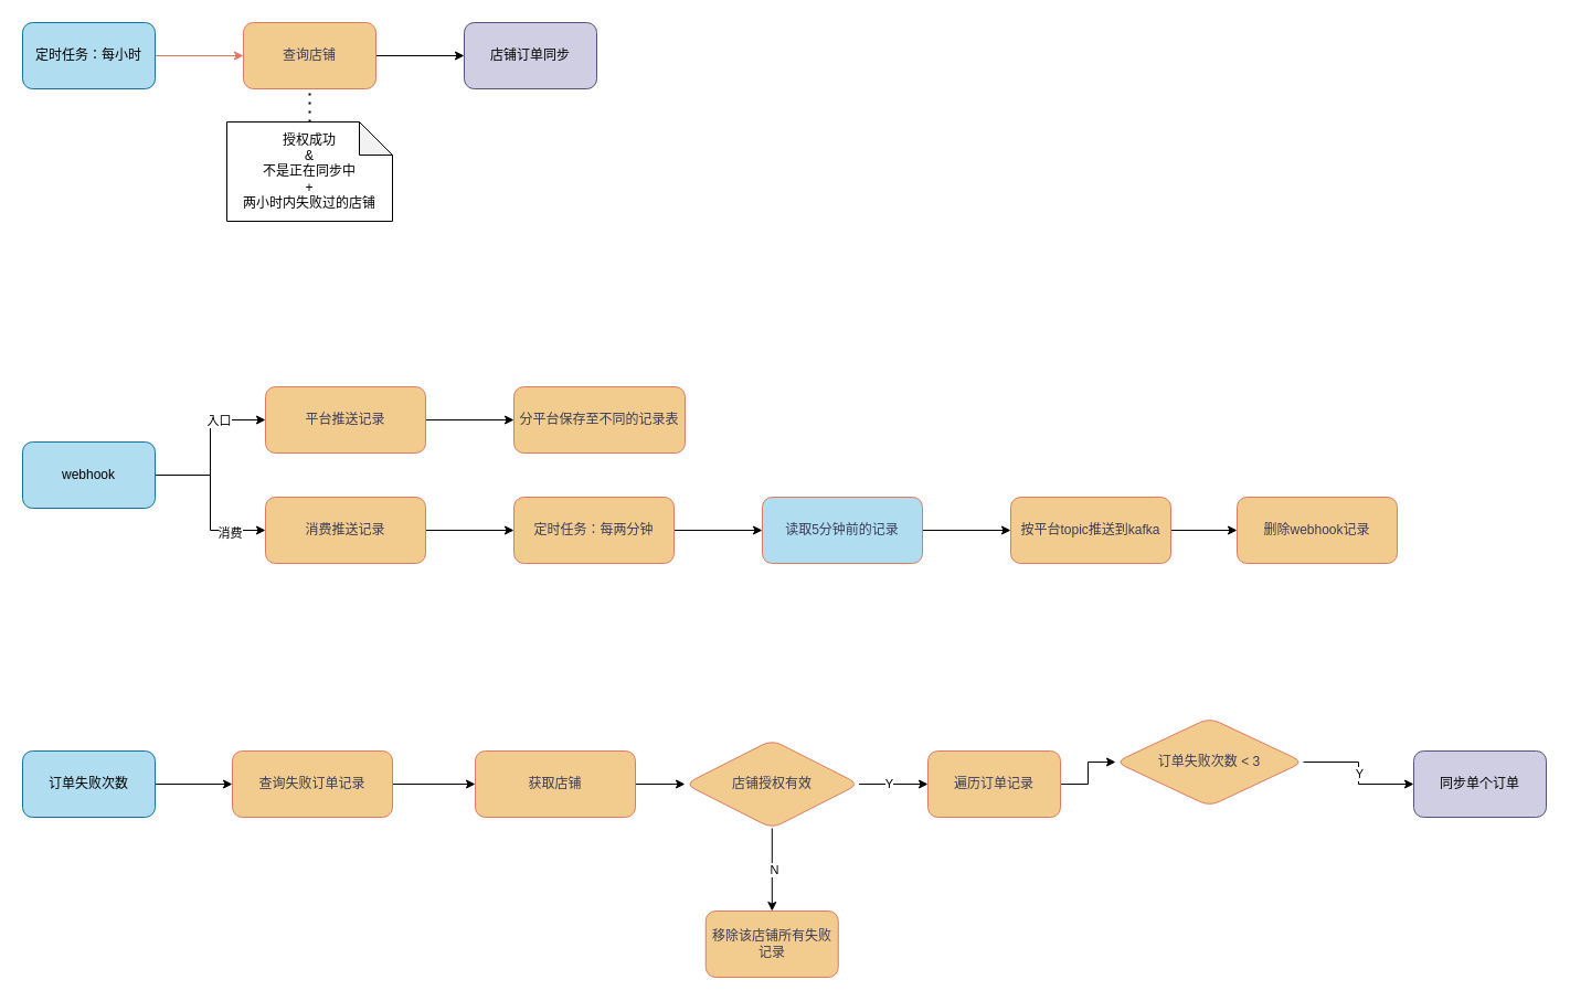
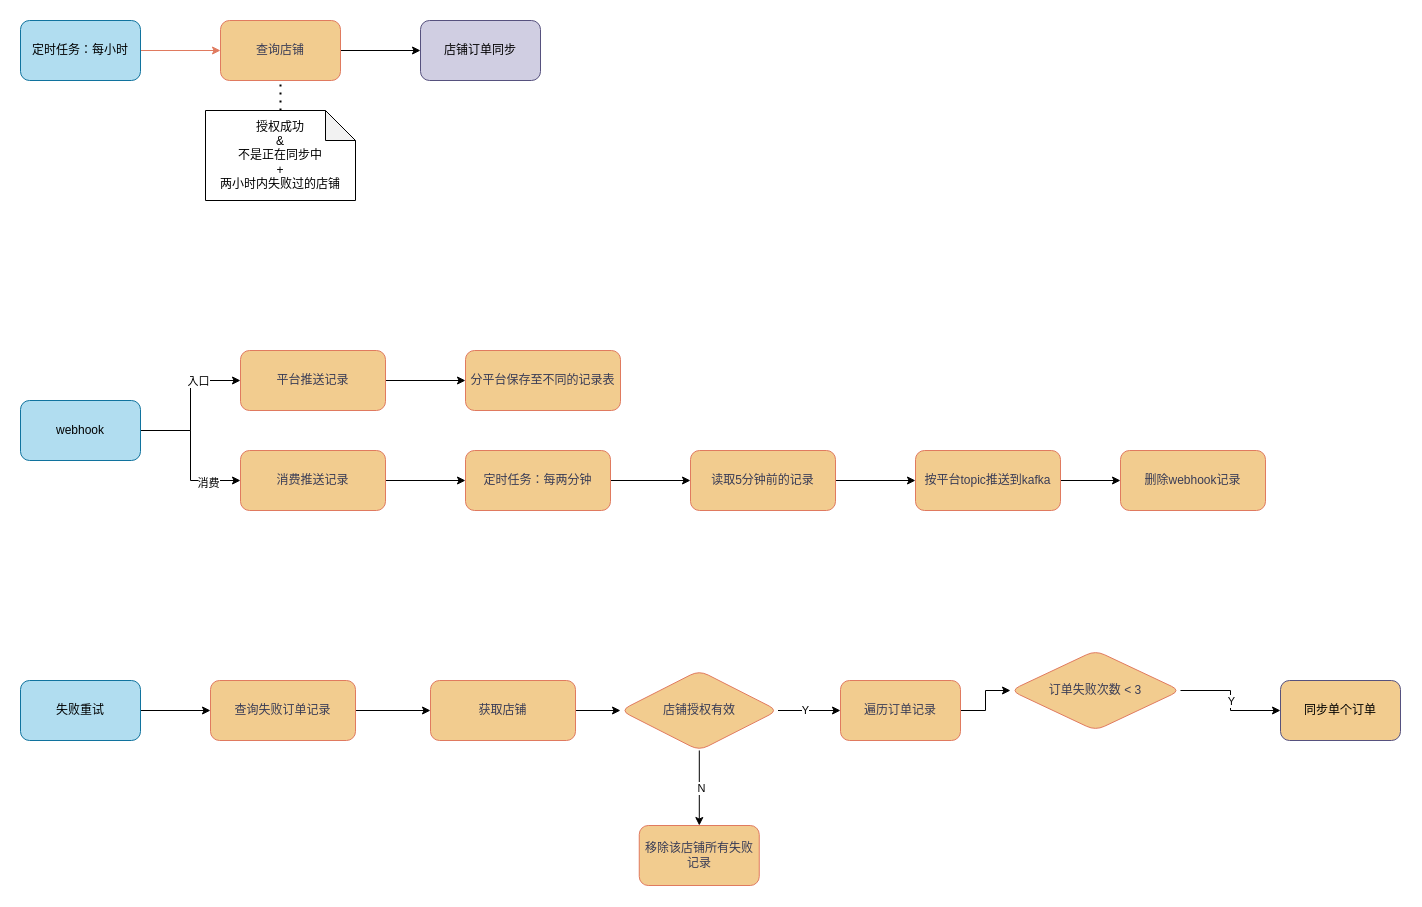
  <mxCell id="0" />
  <mxCell id="1" parent="0" />
  <mxCell id="2" value="" style="edgeStyle=orthogonalEdgeStyle;rounded=1;orthogonalLoop=1;jettySize=auto;html=1;labelBackgroundColor=none;strokeColor=#E07A5F;fontColor=default;" edge="1" parent="1"><mxGeometry relative="1" as="geometry"><mxPoint x="140" y="50" as="sourcePoint" /><mxPoint x="220" y="50" as="targetPoint" /></mxGeometry></mxCell>
  <mxCell id="3" value="定时任务：每小时" style="rounded=1;whiteSpace=wrap;html=1;labelBackgroundColor=none;fillColor=#b1ddf0;strokeColor=#10739e;" parent="1" vertex="1"><mxGeometry x="20" y="20" width="120" height="60" as="geometry" /></mxCell>
  <mxCell id="4" style="edgeStyle=orthogonalEdgeStyle;rounded=0;orthogonalLoop=1;jettySize=auto;html=1;exitX=1;exitY=0.5;exitDx=0;exitDy=0;entryX=0;entryY=0.5;entryDx=0;entryDy=0;" edge="1" parent="1" source="8" target="33"><mxGeometry relative="1" as="geometry" /></mxCell>
  <mxCell id="5" value="入口" style="edgeLabel;html=1;align=center;verticalAlign=middle;resizable=0;points=[];" vertex="1" connectable="0" parent="4"><mxGeometry x="0.427" relative="1" as="geometry"><mxPoint as="offset" /></mxGeometry></mxCell>
  <mxCell id="6" style="edgeStyle=orthogonalEdgeStyle;rounded=0;orthogonalLoop=1;jettySize=auto;html=1;exitX=1;exitY=0.5;exitDx=0;exitDy=0;entryX=0;entryY=0.5;entryDx=0;entryDy=0;" edge="1" parent="1" source="8" target="35"><mxGeometry relative="1" as="geometry" /></mxCell>
  <mxCell id="7" value="消费" style="edgeLabel;html=1;align=center;verticalAlign=middle;resizable=0;points=[];" vertex="1" connectable="0" parent="6"><mxGeometry x="0.56" y="-2" relative="1" as="geometry"><mxPoint as="offset" /></mxGeometry></mxCell>
  <mxCell id="8" value="webhook" style="rounded=1;whiteSpace=wrap;html=1;labelBackgroundColor=none;fillColor=#b1ddf0;strokeColor=#10739e;" vertex="1" parent="1"><mxGeometry x="20" y="400" width="120" height="60" as="geometry" /></mxCell>
  <mxCell id="9" style="edgeStyle=orthogonalEdgeStyle;rounded=0;orthogonalLoop=1;jettySize=auto;html=1;exitX=1;exitY=0.5;exitDx=0;exitDy=0;" edge="1" parent="1" source="10" target="26"><mxGeometry relative="1" as="geometry" /></mxCell>
- <mxCell id="10" value="订单失败次数" style="rounded=1;whiteSpace=wrap;html=1;labelBackgroundColor=none;fillColor=#b1ddf0;strokeColor=#10739e;" vertex="1" parent="1"><mxGeometry x="20" y="680" width="120" height="60" as="geometry" /></mxCell>
+ <mxCell id="10" value="失败重试" style="rounded=1;whiteSpace=wrap;html=1;labelBackgroundColor=none;fillColor=#b1ddf0;strokeColor=#10739e;" vertex="1" parent="1"><mxGeometry x="20" y="680" width="120" height="60" as="geometry" /></mxCell>
  <mxCell id="11" value="" style="edgeStyle=orthogonalEdgeStyle;rounded=0;orthogonalLoop=1;jettySize=auto;html=1;" edge="1" parent="1" source="12" target="15"><mxGeometry relative="1" as="geometry" /></mxCell>
  <mxCell id="12" value="查询店铺" style="rounded=1;whiteSpace=wrap;html=1;labelBackgroundColor=none;fillColor=#F2CC8F;strokeColor=#E07A5F;fontColor=#393C56;" vertex="1" parent="1"><mxGeometry x="220" y="20" width="120" height="60" as="geometry" /></mxCell>
  <mxCell id="13" value="&lt;div&gt;授权成功&lt;/div&gt;&lt;div&gt;&amp;amp;&lt;br&gt;&lt;/div&gt;&lt;div&gt;不是正在同步中&lt;br&gt;&lt;/div&gt;&lt;div&gt;+&lt;/div&gt;&lt;div&gt;两小时内失败过的店铺&lt;br&gt;&lt;/div&gt;" style="shape=note;whiteSpace=wrap;html=1;backgroundOutline=1;darkOpacity=0.05;" vertex="1" parent="1"><mxGeometry x="205" y="110" width="150" height="90" as="geometry" /></mxCell>
  <mxCell id="14" value="" style="endArrow=none;dashed=1;html=1;dashPattern=1 3;strokeWidth=2;rounded=0;entryX=0.5;entryY=1;entryDx=0;entryDy=0;exitX=0.5;exitY=0;exitDx=0;exitDy=0;exitPerimeter=0;" edge="1" parent="1" source="13" target="12"><mxGeometry width="50" height="50" relative="1" as="geometry"><mxPoint x="700" y="130" as="sourcePoint" /><mxPoint x="750" y="80" as="targetPoint" /></mxGeometry></mxCell>
  <mxCell id="15" value="店铺订单同步" style="rounded=1;whiteSpace=wrap;html=1;labelBackgroundColor=none;fillColor=#d0cee2;strokeColor=#56517e;" vertex="1" parent="1"><mxGeometry x="420" y="20" width="120" height="60" as="geometry" /></mxCell>
  <mxCell id="16" value="" style="edgeStyle=orthogonalEdgeStyle;rounded=0;orthogonalLoop=1;jettySize=auto;html=1;" edge="1" parent="1" source="17" target="22"><mxGeometry relative="1" as="geometry" /></mxCell>
  <mxCell id="17" value="获取店铺" style="rounded=1;whiteSpace=wrap;html=1;labelBackgroundColor=none;fillColor=#F2CC8F;strokeColor=#E07A5F;fontColor=#393C56;" vertex="1" parent="1"><mxGeometry x="430" y="680" width="145" height="60" as="geometry" /></mxCell>
  <mxCell id="18" value="" style="edgeStyle=orthogonalEdgeStyle;rounded=0;orthogonalLoop=1;jettySize=auto;html=1;" edge="1" parent="1" source="22" target="24"><mxGeometry relative="1" as="geometry" /></mxCell>
  <mxCell id="19" value="Y" style="edgeLabel;html=1;align=center;verticalAlign=middle;resizable=0;points=[];" vertex="1" connectable="0" parent="18"><mxGeometry x="-0.16" y="1" relative="1" as="geometry"><mxPoint x="1" as="offset" /></mxGeometry></mxCell>
  <mxCell id="20" value="" style="edgeStyle=orthogonalEdgeStyle;rounded=0;orthogonalLoop=1;jettySize=auto;html=1;" edge="1" parent="1" source="22" target="27"><mxGeometry relative="1" as="geometry" /></mxCell>
  <mxCell id="21" value="N" style="edgeLabel;html=1;align=center;verticalAlign=middle;resizable=0;points=[];" vertex="1" connectable="0" parent="20"><mxGeometry x="0.0" y="2" relative="1" as="geometry"><mxPoint as="offset" /></mxGeometry></mxCell>
  <mxCell id="22" value="店铺授权有效" style="rhombus;whiteSpace=wrap;html=1;fillColor=#F2CC8F;strokeColor=#E07A5F;fontColor=#393C56;rounded=1;labelBackgroundColor=none;" vertex="1" parent="1"><mxGeometry x="620" y="670" width="157.5" height="80" as="geometry" /></mxCell>
  <mxCell id="23" value="" style="edgeStyle=orthogonalEdgeStyle;rounded=0;orthogonalLoop=1;jettySize=auto;html=1;" edge="1" parent="1" source="24" target="30"><mxGeometry relative="1" as="geometry" /></mxCell>
  <mxCell id="24" value="遍历订单记录" style="whiteSpace=wrap;html=1;fillColor=#F2CC8F;strokeColor=#E07A5F;fontColor=#393C56;rounded=1;labelBackgroundColor=none;" vertex="1" parent="1"><mxGeometry x="840" y="680" width="120" height="60" as="geometry" /></mxCell>
  <mxCell id="25" style="edgeStyle=orthogonalEdgeStyle;rounded=0;orthogonalLoop=1;jettySize=auto;html=1;exitX=1;exitY=0.5;exitDx=0;exitDy=0;entryX=0;entryY=0.5;entryDx=0;entryDy=0;" edge="1" parent="1" source="26" target="17"><mxGeometry relative="1" as="geometry" /></mxCell>
  <mxCell id="26" value="查询失败订单记录" style="rounded=1;whiteSpace=wrap;html=1;labelBackgroundColor=none;fillColor=#F2CC8F;strokeColor=#E07A5F;fontColor=#393C56;" vertex="1" parent="1"><mxGeometry x="210" y="680" width="145" height="60" as="geometry" /></mxCell>
  <mxCell id="27" value="移除该店铺所有失败记录" style="whiteSpace=wrap;html=1;fillColor=#F2CC8F;strokeColor=#E07A5F;fontColor=#393C56;rounded=1;labelBackgroundColor=none;" vertex="1" parent="1"><mxGeometry x="638.75" y="825" width="120" height="60" as="geometry" /></mxCell>
  <mxCell id="28" value="" style="edgeStyle=orthogonalEdgeStyle;rounded=0;orthogonalLoop=1;jettySize=auto;html=1;" edge="1" parent="1" source="30" target="31"><mxGeometry relative="1" as="geometry" /></mxCell>
  <mxCell id="29" value="Y" style="edgeLabel;html=1;align=center;verticalAlign=middle;resizable=0;points=[];" vertex="1" connectable="0" parent="28"><mxGeometry relative="1" as="geometry"><mxPoint as="offset" /></mxGeometry></mxCell>
  <mxCell id="30" value="订单失败次数 &amp;lt; 3" style="rhombus;whiteSpace=wrap;html=1;fillColor=#F2CC8F;strokeColor=#E07A5F;fontColor=#393C56;rounded=1;labelBackgroundColor=none;" vertex="1" parent="1"><mxGeometry x="1010" y="650" width="170" height="80" as="geometry" /></mxCell>
- <mxCell id="31" value="同步单个订单" style="whiteSpace=wrap;html=1;fillColor=#d0cee2;strokeColor=#56517e;rounded=1;labelBackgroundColor=none;" vertex="1" parent="1"><mxGeometry x="1280" y="680" width="120" height="60" as="geometry" /></mxCell>
+ <mxCell id="31" value="同步单个订单" style="whiteSpace=wrap;html=1;fillColor=#f2cc8f;strokeColor=#56517e;rounded=1;labelBackgroundColor=none;" vertex="1" parent="1"><mxGeometry x="1280" y="680" width="120" height="60" as="geometry" /></mxCell>
  <mxCell id="32" value="" style="edgeStyle=orthogonalEdgeStyle;rounded=0;orthogonalLoop=1;jettySize=auto;html=1;" edge="1" parent="1" source="33" target="36"><mxGeometry relative="1" as="geometry" /></mxCell>
  <mxCell id="33" value="平台推送记录" style="rounded=1;whiteSpace=wrap;html=1;labelBackgroundColor=none;fillColor=#F2CC8F;strokeColor=#E07A5F;fontColor=#393C56;" vertex="1" parent="1"><mxGeometry x="240" y="350" width="145" height="60" as="geometry" /></mxCell>
  <mxCell id="34" value="" style="edgeStyle=orthogonalEdgeStyle;rounded=0;orthogonalLoop=1;jettySize=auto;html=1;" edge="1" parent="1" source="35" target="38"><mxGeometry relative="1" as="geometry" /></mxCell>
  <mxCell id="35" value="消费推送记录" style="rounded=1;whiteSpace=wrap;html=1;labelBackgroundColor=none;fillColor=#F2CC8F;strokeColor=#E07A5F;fontColor=#393C56;" vertex="1" parent="1"><mxGeometry x="240" y="450" width="145" height="60" as="geometry" /></mxCell>
  <mxCell id="36" value="分平台保存至不同的记录表" style="rounded=1;whiteSpace=wrap;html=1;labelBackgroundColor=none;fillColor=#F2CC8F;strokeColor=#E07A5F;fontColor=#393C56;" vertex="1" parent="1"><mxGeometry x="465" y="350" width="155" height="60" as="geometry" /></mxCell>
  <mxCell id="37" value="" style="edgeStyle=orthogonalEdgeStyle;rounded=0;orthogonalLoop=1;jettySize=auto;html=1;" edge="1" parent="1" source="38" target="40"><mxGeometry relative="1" as="geometry" /></mxCell>
  <mxCell id="38" value="定时任务：每两分钟" style="rounded=1;whiteSpace=wrap;html=1;labelBackgroundColor=none;fillColor=#F2CC8F;strokeColor=#E07A5F;fontColor=#393C56;" vertex="1" parent="1"><mxGeometry x="465" y="450" width="145" height="60" as="geometry" /></mxCell>
  <mxCell id="39" value="" style="edgeStyle=orthogonalEdgeStyle;rounded=0;orthogonalLoop=1;jettySize=auto;html=1;" edge="1" parent="1" source="40" target="42"><mxGeometry relative="1" as="geometry" /></mxCell>
- <mxCell id="40" value="读取5分钟前的记录" style="rounded=1;whiteSpace=wrap;html=1;labelBackgroundColor=none;fillColor=#b1ddf0;strokeColor=#E07A5F;fontColor=#393C56;" vertex="1" parent="1"><mxGeometry x="690" y="450" width="145" height="60" as="geometry" /></mxCell>
+ <mxCell id="40" value="读取5分钟前的记录" style="rounded=1;whiteSpace=wrap;html=1;labelBackgroundColor=none;fillColor=#F2CC8F;strokeColor=#E07A5F;fontColor=#393C56;" vertex="1" parent="1"><mxGeometry x="690" y="450" width="145" height="60" as="geometry" /></mxCell>
  <mxCell id="41" value="" style="edgeStyle=orthogonalEdgeStyle;rounded=0;orthogonalLoop=1;jettySize=auto;html=1;" edge="1" parent="1" source="42" target="43"><mxGeometry relative="1" as="geometry" /></mxCell>
  <mxCell id="42" value="按平台topic推送到kafka" style="rounded=1;whiteSpace=wrap;html=1;labelBackgroundColor=none;fillColor=#F2CC8F;strokeColor=#E07A5F;fontColor=#393C56;" vertex="1" parent="1"><mxGeometry x="915" y="450" width="145" height="60" as="geometry" /></mxCell>
  <mxCell id="43" value="删除webhook记录" style="rounded=1;whiteSpace=wrap;html=1;labelBackgroundColor=none;fillColor=#F2CC8F;strokeColor=#E07A5F;fontColor=#393C56;" vertex="1" parent="1"><mxGeometry x="1120" y="450" width="145" height="60" as="geometry" /></mxCell>
